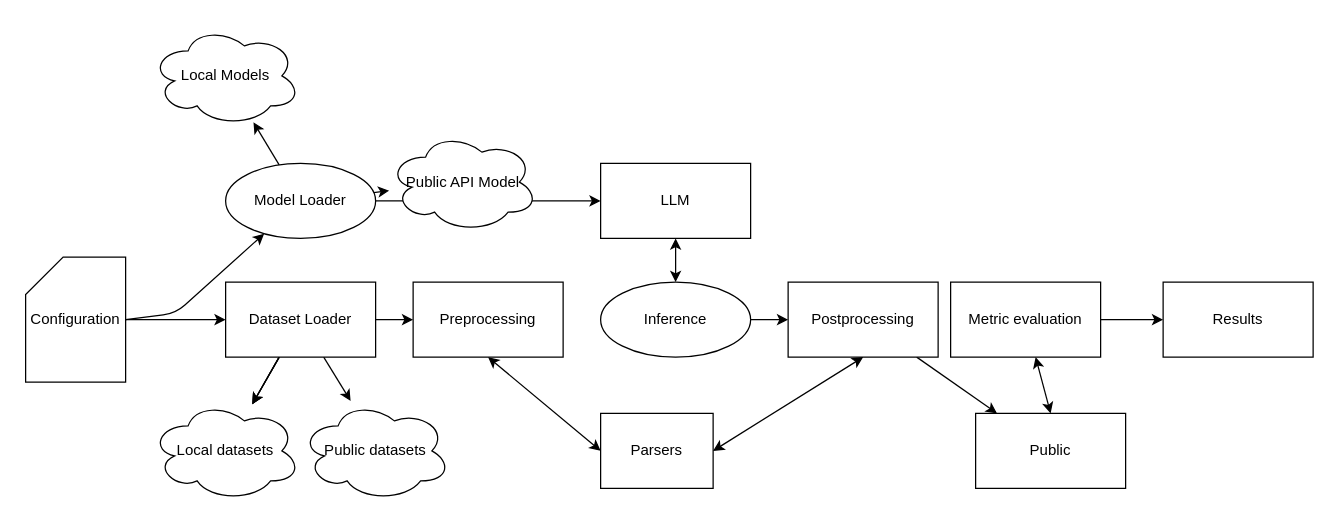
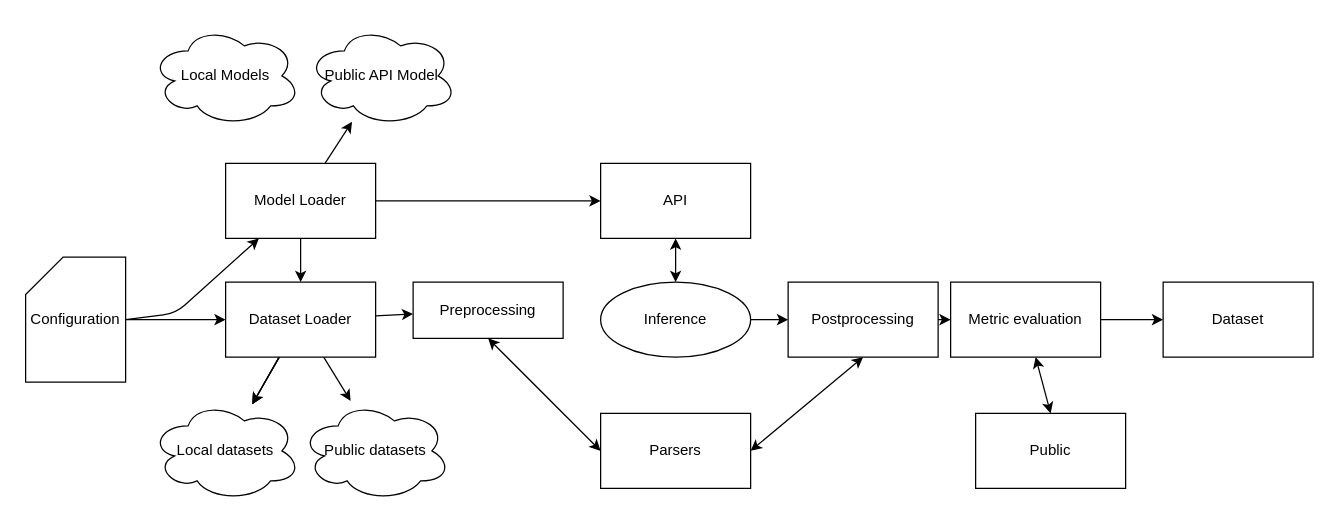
  <mxCell id="0" />
  <mxCell id="1" parent="0" />
  <mxCell id="2" value="" style="edgeStyle=none;html=1;exitX=1;exitY=0.5;exitDx=0;exitDy=0;exitPerimeter=0;" edge="1" parent="1" source="29" target="7"><mxGeometry relative="1" as="geometry"><mxPoint x="100" y="223.333" as="sourcePoint" /><Array as="points"><mxPoint x="140" y="250" /></Array></mxGeometry></mxCell>
  <mxCell id="3" value="" style="edgeStyle=none;html=1;exitX=1;exitY=0.5;exitDx=0;exitDy=0;exitPerimeter=0;" edge="1" parent="1" source="29" target="13"><mxGeometry relative="1" as="geometry"><mxPoint x="100" y="255" as="sourcePoint" /></mxGeometry></mxCell>
  <mxCell id="4" value="" style="edgeStyle=none;html=1;" edge="1" parent="1" source="7" target="23"><mxGeometry relative="1" as="geometry" /></mxCell>
- <mxCell id="5" value="" style="edgeStyle=none;html=1;" edge="1" parent="1" source="7" target="24"><mxGeometry relative="1" as="geometry" /></mxCell>
+ <mxCell id="5" value="" style="edgeStyle=none;html=1;" edge="1" parent="1" source="7" target="13"><mxGeometry relative="1" as="geometry" /></mxCell>
  <mxCell id="6" style="edgeStyle=none;html=1;entryX=0;entryY=0.5;entryDx=0;entryDy=0;" edge="1" parent="1" source="7" target="27"><mxGeometry relative="1" as="geometry"><mxPoint x="570" y="160" as="targetPoint" /></mxGeometry></mxCell>
- <mxCell id="7" value="Model Loader" style="ellipse;whiteSpace=wrap;html=1;fontStyle=0;startSize=30;" vertex="1" parent="1"><mxGeometry x="180" y="130" width="120" height="60" as="geometry" /></mxCell>
+ <mxCell id="7" value="Model Loader" style="whiteSpace=wrap;html=1;fontStyle=0;startSize=30;" vertex="1" parent="1"><mxGeometry x="180" y="130" width="120" height="60" as="geometry" /></mxCell>
  <mxCell id="8" value="" style="edgeStyle=none;html=1;" edge="1" parent="1" source="13" target="14"><mxGeometry relative="1" as="geometry" /></mxCell>
  <mxCell id="9" value="" style="edgeStyle=none;html=1;" edge="1" parent="1" source="13" target="25"><mxGeometry relative="1" as="geometry" /></mxCell>
  <mxCell id="10" value="" style="edgeStyle=none;html=1;" edge="1" parent="1" source="13" target="25"><mxGeometry relative="1" as="geometry" /></mxCell>
  <mxCell id="11" value="" style="edgeStyle=none;html=1;" edge="1" parent="1" source="13" target="25"><mxGeometry relative="1" as="geometry" /></mxCell>
  <mxCell id="12" style="edgeStyle=none;html=1;" edge="1" parent="1" source="13"><mxGeometry relative="1" as="geometry"><mxPoint x="280" y="320" as="targetPoint" /></mxGeometry></mxCell>
  <mxCell id="13" value="Dataset Loader" style="whiteSpace=wrap;html=1;fontStyle=0;startSize=30;" vertex="1" parent="1"><mxGeometry x="180" y="225" width="120" height="60" as="geometry" /></mxCell>
- <mxCell id="14" value="Preprocessing" style="whiteSpace=wrap;html=1;fixedSize=1;fontStyle=0;startSize=30;" vertex="1" parent="1"><mxGeometry x="330" y="225" width="120" height="60" as="geometry" /></mxCell>
+ <mxCell id="14" value="Preprocessing" style="whiteSpace=wrap;html=1;fixedSize=1;fontStyle=0;startSize=30;" vertex="1" parent="1"><mxGeometry x="330" y="225" width="120" height="45" as="geometry" /></mxCell>
  <mxCell id="15" value="" style="edgeStyle=none;html=1;" edge="1" parent="1" source="16" target="18"><mxGeometry relative="1" as="geometry" /></mxCell>
  <mxCell id="16" value="Inference" style="ellipse;whiteSpace=wrap;html=1;fixedSize=1;fontStyle=0;startSize=30;" vertex="1" parent="1"><mxGeometry x="480" y="225" width="120" height="60" as="geometry" /></mxCell>
- <mxCell id="17" value="" style="edgeStyle=none;html=1;" edge="1" parent="1" source="18" target="33"><mxGeometry relative="1" as="geometry" /></mxCell>
+ <mxCell id="17" value="" style="edgeStyle=none;html=1;" edge="1" parent="1" source="18" target="21"><mxGeometry relative="1" as="geometry" /></mxCell>
  <mxCell id="18" value="Postprocessing" style="whiteSpace=wrap;html=1;fixedSize=1;fontStyle=0;startSize=30;" vertex="1" parent="1"><mxGeometry x="630" y="225" width="120" height="60" as="geometry" /></mxCell>
  <mxCell id="19" value="" style="edgeStyle=none;html=1;" edge="1" parent="1" source="21" target="22"><mxGeometry relative="1" as="geometry" /></mxCell>
  <mxCell id="20" style="edgeStyle=none;html=1;entryX=0.5;entryY=0;entryDx=0;entryDy=0;startArrow=classic;startFill=1;" edge="1" parent="1" source="21" target="33"><mxGeometry relative="1" as="geometry" /></mxCell>
  <mxCell id="21" value="Metric evaluation" style="whiteSpace=wrap;html=1;fixedSize=1;fontStyle=0;startSize=30;" vertex="1" parent="1"><mxGeometry x="760" y="225" width="120" height="60" as="geometry" /></mxCell>
- <mxCell id="22" value="Results" style="whiteSpace=wrap;html=1;backgroundOutline=1;fontStyle=0;startSize=30;" vertex="1" parent="1"><mxGeometry x="930" y="225" width="120" height="60" as="geometry" /></mxCell>
- <mxCell id="23" value="Public API Model" style="ellipse;shape=cloud;whiteSpace=wrap;html=1;fontStyle=0;startSize=30;" vertex="1" parent="1"><mxGeometry x="310" y="105" width="120" height="80" as="geometry" /></mxCell>
+ <mxCell id="22" value="Dataset" style="whiteSpace=wrap;html=1;backgroundOutline=1;fontStyle=0;startSize=30;" vertex="1" parent="1"><mxGeometry x="930" y="225" width="120" height="60" as="geometry" /></mxCell>
+ <mxCell id="23" value="Public API Model" style="ellipse;shape=cloud;whiteSpace=wrap;html=1;fontStyle=0;startSize=30;" vertex="1" parent="1"><mxGeometry x="245" y="20" width="120" height="80" as="geometry" /></mxCell>
  <mxCell id="24" value="Local Models" style="ellipse;shape=cloud;whiteSpace=wrap;html=1;fontStyle=0;startSize=30;" vertex="1" parent="1"><mxGeometry x="120" y="20" width="120" height="80" as="geometry" /></mxCell>
  <mxCell id="25" value="Local datasets" style="ellipse;shape=cloud;whiteSpace=wrap;html=1;fontStyle=0;startSize=30;" vertex="1" parent="1"><mxGeometry x="120" y="320" width="120" height="80" as="geometry" /></mxCell>
  <mxCell id="26" value="Public datasets" style="ellipse;shape=cloud;whiteSpace=wrap;html=1;fontStyle=0;startSize=30;" vertex="1" parent="1"><mxGeometry x="240" y="320" width="120" height="80" as="geometry" /></mxCell>
- <mxCell id="27" value="LLM" style="rounded=0;whiteSpace=wrap;html=1;" vertex="1" parent="1"><mxGeometry x="480" y="130" width="120" height="60" as="geometry" /></mxCell>
+ <mxCell id="27" value="API" style="rounded=0;whiteSpace=wrap;html=1;" vertex="1" parent="1"><mxGeometry x="480" y="130" width="120" height="60" as="geometry" /></mxCell>
  <mxCell id="28" value="" style="endArrow=classic;startArrow=classic;html=1;entryX=0.5;entryY=1;entryDx=0;entryDy=0;" edge="1" parent="1" source="16" target="27"><mxGeometry width="50" height="50" relative="1" as="geometry"><mxPoint x="580" y="240" as="sourcePoint" /><mxPoint x="630" y="190" as="targetPoint" /></mxGeometry></mxCell>
  <mxCell id="29" value="Configuration" style="shape=card;whiteSpace=wrap;html=1;" vertex="1" parent="1"><mxGeometry x="20" y="205" width="80" height="100" as="geometry" /></mxCell>
- <mxCell id="30" value="Parsers" style="rounded=0;whiteSpace=wrap;html=1;" vertex="1" parent="1"><mxGeometry x="480" y="330" width="90" height="60" as="geometry" /></mxCell>
+ <mxCell id="30" value="Parsers" style="rounded=0;whiteSpace=wrap;html=1;" vertex="1" parent="1"><mxGeometry x="480" y="330" width="120" height="60" as="geometry" /></mxCell>
  <mxCell id="31" value="" style="endArrow=classic;startArrow=classic;html=1;entryX=0;entryY=0.5;entryDx=0;entryDy=0;exitX=0.5;exitY=1;exitDx=0;exitDy=0;" edge="1" parent="1" source="14" target="30"><mxGeometry width="50" height="50" relative="1" as="geometry"><mxPoint x="390" y="420" as="sourcePoint" /><mxPoint x="440" y="370" as="targetPoint" /></mxGeometry></mxCell>
  <mxCell id="32" value="" style="endArrow=classic;startArrow=classic;html=1;exitX=1;exitY=0.5;exitDx=0;exitDy=0;entryX=0.5;entryY=1;entryDx=0;entryDy=0;" edge="1" parent="1" source="30" target="18"><mxGeometry width="50" height="50" relative="1" as="geometry"><mxPoint x="610" y="550" as="sourcePoint" /><mxPoint x="660" y="500" as="targetPoint" /></mxGeometry></mxCell>
  <mxCell id="33" value="Public" style="rounded=0;whiteSpace=wrap;html=1;" vertex="1" parent="1"><mxGeometry x="780" y="330" width="120" height="60" as="geometry" /></mxCell>
